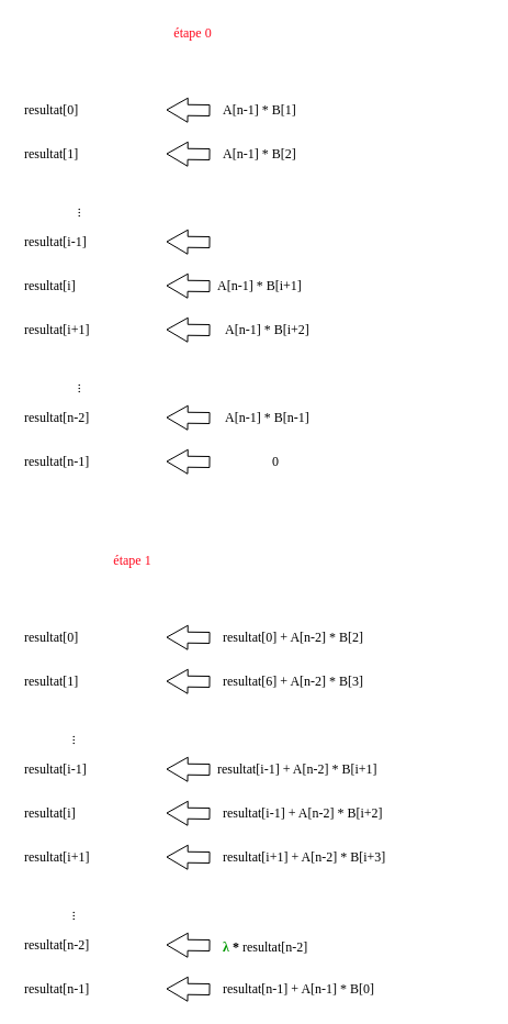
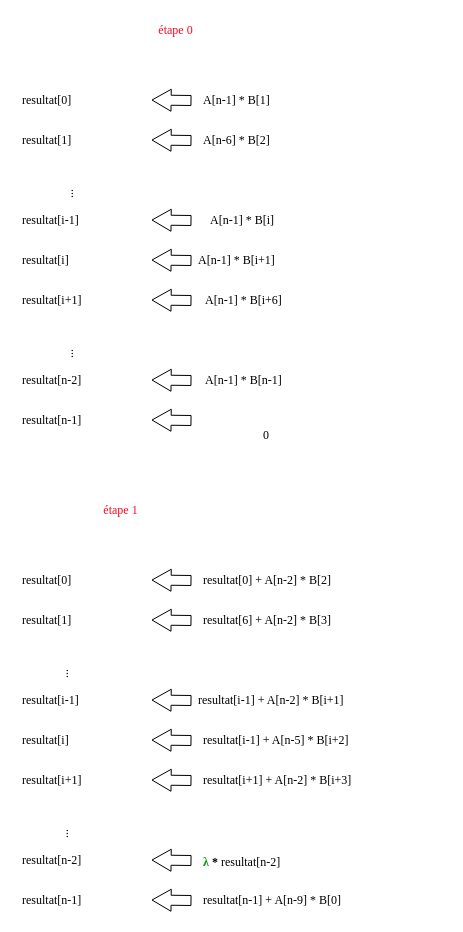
  <mxCell id="0" />
  <mxCell id="1" parent="0" />
  <mxCell id="2" value="&lt;font face=&quot;Lucida Console&quot;&gt;resultat[1]&lt;/font&gt;" style="text;html=1;align=left;verticalAlign=middle;resizable=0;points=[];autosize=1;" parent="1" vertex="1"><mxGeometry x="20" y="130" width="100" height="20" as="geometry" /></mxCell>
  <mxCell id="3" value="" style="shape=flexArrow;endArrow=classic;html=1;endWidth=11;endSize=6.04;align=left;" parent="1" edge="1"><mxGeometry width="50" height="50" relative="1" as="geometry"><mxPoint x="191" y="140" as="sourcePoint" /><mxPoint x="151" y="139.5" as="targetPoint" /></mxGeometry></mxCell>
  <mxCell id="4" value="&lt;font face=&quot;Lucida Console&quot;&gt;resultat[i-1]&lt;/font&gt;" style="text;html=1;align=left;verticalAlign=middle;resizable=0;points=[];autosize=1;" parent="1" vertex="1"><mxGeometry x="20" y="210" width="110" height="20" as="geometry" /></mxCell>
  <mxCell id="5" value="" style="shape=flexArrow;endArrow=classic;html=1;endWidth=11;endSize=6.04;align=left;" parent="1" edge="1"><mxGeometry width="50" height="50" relative="1" as="geometry"><mxPoint x="191" y="220" as="sourcePoint" /><mxPoint x="151" y="219.5" as="targetPoint" /></mxGeometry></mxCell>
  <mxCell id="6" value="&lt;font face=&quot;Lucida Console&quot;&gt;...&lt;/font&gt;" style="text;html=1;align=left;verticalAlign=top;resizable=0;points=[];autosize=1;horizontal=0;spacing=2;labelPosition=center;verticalLabelPosition=middle;" parent="1" vertex="1"><mxGeometry x="55" y="170" width="30" height="30" as="geometry" /></mxCell>
  <mxCell id="7" value="&lt;font face=&quot;Lucida Console&quot;&gt;resultat[i]&lt;/font&gt;" style="text;html=1;align=left;verticalAlign=middle;resizable=0;points=[];autosize=1;" parent="1" vertex="1"><mxGeometry x="20" y="250" width="100" height="20" as="geometry" /></mxCell>
  <mxCell id="8" value="" style="shape=flexArrow;endArrow=classic;html=1;endWidth=11;endSize=6.04;align=left;" parent="1" edge="1"><mxGeometry width="50" height="50" relative="1" as="geometry"><mxPoint x="191" y="260" as="sourcePoint" /><mxPoint x="151" y="259.5" as="targetPoint" /></mxGeometry></mxCell>
  <mxCell id="9" value="&lt;font face=&quot;Lucida Console&quot;&gt;resultat[i+1]&lt;/font&gt;" style="text;html=1;align=left;verticalAlign=middle;resizable=0;points=[];autosize=1;" parent="1" vertex="1"><mxGeometry x="20" y="290" width="110" height="20" as="geometry" /></mxCell>
  <mxCell id="10" value="" style="shape=flexArrow;endArrow=classic;html=1;endWidth=11;endSize=6.04;align=left;" parent="1" edge="1"><mxGeometry width="50" height="50" relative="1" as="geometry"><mxPoint x="191" y="300" as="sourcePoint" /><mxPoint x="151" y="299.5" as="targetPoint" /></mxGeometry></mxCell>
  <mxCell id="11" value="&lt;font face=&quot;Lucida Console&quot;&gt;resultat[n-2]&lt;/font&gt;" style="text;html=1;align=left;verticalAlign=middle;resizable=0;points=[];autosize=1;" parent="1" vertex="1"><mxGeometry x="20" y="370" width="110" height="20" as="geometry" /></mxCell>
  <mxCell id="12" value="" style="shape=flexArrow;endArrow=classic;html=1;endWidth=11;endSize=6.04;align=left;" parent="1" edge="1"><mxGeometry width="50" height="50" relative="1" as="geometry"><mxPoint x="191" y="380" as="sourcePoint" /><mxPoint x="151" y="379.5" as="targetPoint" /></mxGeometry></mxCell>
  <mxCell id="13" value="&lt;font face=&quot;Lucida Console&quot;&gt;...&lt;/font&gt;" style="text;html=1;align=left;verticalAlign=top;resizable=0;points=[];autosize=1;horizontal=0;spacing=2;labelPosition=center;verticalLabelPosition=middle;" parent="1" vertex="1"><mxGeometry x="55" y="330" width="30" height="30" as="geometry" /></mxCell>
- <mxCell id="14" value="&lt;font face=&quot;Lucida Console&quot;&gt;A[n-1] * B[2]&lt;/font&gt;" style="text;html=1;align=left;verticalAlign=middle;resizable=0;points=[];autosize=1;" parent="1" vertex="1"><mxGeometry x="201" y="130" width="110" height="20" as="geometry" /></mxCell>
+ <mxCell id="14" value="&lt;font face=&quot;Lucida Console&quot;&gt;A[n-6] * B[2]&lt;/font&gt;" style="text;html=1;align=left;verticalAlign=middle;resizable=0;points=[];autosize=1;" parent="1" vertex="1"><mxGeometry x="201" y="130" width="110" height="20" as="geometry" /></mxCell>
  <mxCell id="15" value="&lt;font face=&quot;Lucida Console&quot;&gt;resultat[n-1]&lt;/font&gt;" style="text;html=1;align=left;verticalAlign=middle;resizable=0;points=[];autosize=1;" parent="1" vertex="1"><mxGeometry x="20" y="410" width="110" height="20" as="geometry" /></mxCell>
  <mxCell id="16" value="" style="shape=flexArrow;endArrow=classic;html=1;endWidth=11;endSize=6.04;align=left;" parent="1" edge="1"><mxGeometry width="50" height="50" relative="1" as="geometry"><mxPoint x="191" y="420" as="sourcePoint" /><mxPoint x="151" y="419.5" as="targetPoint" /></mxGeometry></mxCell>
  <mxCell id="17" value="&lt;font face=&quot;Lucida Console&quot;&gt;resultat[0]&lt;/font&gt;" style="text;html=1;align=left;verticalAlign=middle;resizable=0;points=[];autosize=1;" parent="1" vertex="1"><mxGeometry x="20" y="90" width="100" height="20" as="geometry" /></mxCell>
  <mxCell id="18" value="" style="shape=flexArrow;endArrow=classic;html=1;endWidth=11;endSize=6.04;align=left;" parent="1" edge="1"><mxGeometry width="50" height="50" relative="1" as="geometry"><mxPoint x="191" y="100" as="sourcePoint" /><mxPoint x="151" y="99.5" as="targetPoint" /></mxGeometry></mxCell>
  <mxCell id="19" value="&lt;font face=&quot;Lucida Console&quot;&gt;A[n-1] * B[1]&lt;/font&gt;" style="text;html=1;align=left;verticalAlign=middle;resizable=0;points=[];autosize=1;" parent="1" vertex="1"><mxGeometry x="201" y="90" width="110" height="20" as="geometry" /></mxCell>
  <mxCell id="20" value="&lt;font face=&quot;Lucida Console&quot;&gt;A[n-1] * B[i+1]&lt;/font&gt;" style="text;html=1;align=left;verticalAlign=middle;resizable=0;points=[];autosize=1;" parent="1" vertex="1"><mxGeometry x="196" y="250" width="120" height="20" as="geometry" /></mxCell>
+ <mxCell id="21" value="&lt;font face=&quot;Lucida Console&quot;&gt;A[n-1] * B[i]&lt;/font&gt;" style="text;html=1;align=left;verticalAlign=middle;resizable=0;points=[];autosize=1;" parent="1" vertex="1"><mxGeometry x="208" y="210" width="110" height="20" as="geometry" /></mxCell>
  <mxCell id="22" value="&lt;font face=&quot;Lucida Console&quot;&gt;A[n-1] * B[n-1]&lt;/font&gt;" style="text;html=1;align=left;verticalAlign=middle;resizable=0;points=[];autosize=1;" parent="1" vertex="1"><mxGeometry x="203" y="370" width="120" height="20" as="geometry" /></mxCell>
- <mxCell id="23" value="&lt;font face=&quot;Lucida Console&quot;&gt;A[n-1] * B[i+2]&lt;/font&gt;" style="text;html=1;align=left;verticalAlign=middle;resizable=0;points=[];autosize=1;" parent="1" vertex="1"><mxGeometry x="203" y="290" width="120" height="20" as="geometry" /></mxCell>
- <mxCell id="24" value="&lt;font face=&quot;Lucida Console&quot;&gt;0&lt;/font&gt;" style="text;html=1;align=left;verticalAlign=middle;resizable=0;points=[];autosize=1;" parent="1" vertex="1"><mxGeometry x="246" y="410" width="20" height="20" as="geometry" /></mxCell>
+ <mxCell id="23" value="&lt;font face=&quot;Lucida Console&quot;&gt;A[n-1] * B[i+6]&lt;/font&gt;" style="text;html=1;align=left;verticalAlign=middle;resizable=0;points=[];autosize=1;" parent="1" vertex="1"><mxGeometry x="203" y="290" width="120" height="20" as="geometry" /></mxCell>
+ <mxCell id="24" value="&lt;font face=&quot;Lucida Console&quot;&gt;0&lt;/font&gt;" style="text;html=1;align=left;verticalAlign=middle;resizable=0;points=[];autosize=1;" parent="1" vertex="1"><mxGeometry x="261" y="425" width="20" height="20" as="geometry" /></mxCell>
  <mxCell id="25" value="&lt;font face=&quot;Lucida Console&quot;&gt;resultat[1]&lt;/font&gt;" style="text;html=1;align=left;verticalAlign=middle;resizable=0;points=[];autosize=1;" parent="1" vertex="1"><mxGeometry x="20" y="610" width="100" height="20" as="geometry" /></mxCell>
  <mxCell id="26" value="" style="shape=flexArrow;endArrow=classic;html=1;endWidth=11;endSize=6.04;align=left;" parent="1" edge="1"><mxGeometry width="50" height="50" relative="1" as="geometry"><mxPoint x="191" y="620" as="sourcePoint" /><mxPoint x="151" y="619.5" as="targetPoint" /></mxGeometry></mxCell>
  <mxCell id="27" value="&lt;font face=&quot;Lucida Console&quot;&gt;resultat[i-1]&lt;/font&gt;" style="text;html=1;align=left;verticalAlign=middle;resizable=0;points=[];autosize=1;" parent="1" vertex="1"><mxGeometry x="20" y="690" width="110" height="20" as="geometry" /></mxCell>
  <mxCell id="28" value="" style="shape=flexArrow;endArrow=classic;html=1;endWidth=11;endSize=6.04;align=left;" parent="1" edge="1"><mxGeometry width="50" height="50" relative="1" as="geometry"><mxPoint x="191" y="700" as="sourcePoint" /><mxPoint x="151" y="699.5" as="targetPoint" /></mxGeometry></mxCell>
  <mxCell id="29" value="&lt;font face=&quot;Lucida Console&quot;&gt;...&lt;/font&gt;" style="text;html=1;align=left;verticalAlign=top;resizable=0;points=[];autosize=1;horizontal=0;spacing=2;labelPosition=center;verticalLabelPosition=middle;" parent="1" vertex="1"><mxGeometry x="50" y="650" width="30" height="30" as="geometry" /></mxCell>
  <mxCell id="30" value="&lt;font face=&quot;Lucida Console&quot;&gt;resultat[i]&lt;/font&gt;" style="text;html=1;align=left;verticalAlign=middle;resizable=0;points=[];autosize=1;" parent="1" vertex="1"><mxGeometry x="20" y="730" width="100" height="20" as="geometry" /></mxCell>
  <mxCell id="31" value="" style="shape=flexArrow;endArrow=classic;html=1;endWidth=11;endSize=6.04;align=left;" parent="1" edge="1"><mxGeometry width="50" height="50" relative="1" as="geometry"><mxPoint x="191" y="740" as="sourcePoint" /><mxPoint x="151" y="739.5" as="targetPoint" /></mxGeometry></mxCell>
  <mxCell id="32" value="&lt;font face=&quot;Lucida Console&quot;&gt;resultat[i+1]&lt;/font&gt;" style="text;html=1;align=left;verticalAlign=middle;resizable=0;points=[];autosize=1;" parent="1" vertex="1"><mxGeometry x="20" y="770" width="110" height="20" as="geometry" /></mxCell>
  <mxCell id="33" value="" style="shape=flexArrow;endArrow=classic;html=1;endWidth=11;endSize=6.04;align=left;" parent="1" edge="1"><mxGeometry width="50" height="50" relative="1" as="geometry"><mxPoint x="191" y="780" as="sourcePoint" /><mxPoint x="151" y="779.5" as="targetPoint" /></mxGeometry></mxCell>
  <mxCell id="34" value="&lt;font face=&quot;Lucida Console&quot;&gt;resultat[n-2]&lt;/font&gt;" style="text;html=1;align=left;verticalAlign=middle;resizable=0;points=[];autosize=1;" parent="1" vertex="1"><mxGeometry x="20" y="850" width="110" height="20" as="geometry" /></mxCell>
  <mxCell id="35" value="" style="shape=flexArrow;endArrow=classic;html=1;endWidth=11;endSize=6.04;align=left;" parent="1" edge="1"><mxGeometry width="50" height="50" relative="1" as="geometry"><mxPoint x="191" y="860" as="sourcePoint" /><mxPoint x="151" y="859.5" as="targetPoint" /></mxGeometry></mxCell>
  <mxCell id="36" value="&lt;font face=&quot;Lucida Console&quot;&gt;...&lt;/font&gt;" style="text;html=1;align=left;verticalAlign=top;resizable=0;points=[];autosize=1;horizontal=0;spacing=2;labelPosition=center;verticalLabelPosition=middle;" parent="1" vertex="1"><mxGeometry x="50" y="810" width="30" height="30" as="geometry" /></mxCell>
  <mxCell id="37" value="&lt;font face=&quot;Lucida Console&quot;&gt;resultat[n-1]&lt;/font&gt;" style="text;html=1;align=left;verticalAlign=middle;resizable=0;points=[];autosize=1;" parent="1" vertex="1"><mxGeometry x="20" y="890" width="110" height="20" as="geometry" /></mxCell>
  <mxCell id="38" value="" style="shape=flexArrow;endArrow=classic;html=1;endWidth=11;endSize=6.04;align=left;" parent="1" edge="1"><mxGeometry width="50" height="50" relative="1" as="geometry"><mxPoint x="191" y="900" as="sourcePoint" /><mxPoint x="151" y="899.5" as="targetPoint" /></mxGeometry></mxCell>
  <mxCell id="39" value="&lt;font face=&quot;Lucida Console&quot;&gt;resultat[0]&lt;/font&gt;" style="text;html=1;align=left;verticalAlign=middle;resizable=0;points=[];autosize=1;" parent="1" vertex="1"><mxGeometry x="20" y="570" width="100" height="20" as="geometry" /></mxCell>
  <mxCell id="40" value="" style="shape=flexArrow;endArrow=classic;html=1;endWidth=11;endSize=6.04;align=left;" parent="1" edge="1"><mxGeometry width="50" height="50" relative="1" as="geometry"><mxPoint x="191" y="580" as="sourcePoint" /><mxPoint x="151" y="579.5" as="targetPoint" /></mxGeometry></mxCell>
  <mxCell id="41" value="&lt;font face=&quot;Lucida Console&quot;&gt;resultat[6] + A[n-2] * B[3]&lt;/font&gt;" style="text;html=1;align=left;verticalAlign=middle;resizable=0;points=[];autosize=1;" parent="1" vertex="1"><mxGeometry x="201" y="610" width="210" height="20" as="geometry" /></mxCell>
  <mxCell id="42" value="&lt;font face=&quot;Lucida Console&quot;&gt;resultat[i-1] + A[n-2] * B[i+1]&lt;br&gt;&lt;/font&gt;" style="text;html=1;align=left;verticalAlign=middle;resizable=0;points=[];autosize=1;" parent="1" vertex="1"><mxGeometry x="196" y="690" width="240" height="20" as="geometry" /></mxCell>
- <mxCell id="43" value="&lt;font face=&quot;Lucida Console&quot;&gt;resultat[i-1] + A[n-2] * B[i+2]&lt;br&gt;&lt;/font&gt;" style="text;html=1;align=left;verticalAlign=middle;resizable=0;points=[];autosize=1;" parent="1" vertex="1"><mxGeometry x="201" y="730" width="240" height="20" as="geometry" /></mxCell>
+ <mxCell id="43" value="&lt;font face=&quot;Lucida Console&quot;&gt;resultat[i-1] + A[n-5] * B[i+2]&lt;br&gt;&lt;/font&gt;" style="text;html=1;align=left;verticalAlign=middle;resizable=0;points=[];autosize=1;" parent="1" vertex="1"><mxGeometry x="201" y="730" width="240" height="20" as="geometry" /></mxCell>
  <mxCell id="44" value="&lt;font face=&quot;Lucida Console&quot;&gt;resultat[i+1] + A[n-2] * B[i+3]&lt;br&gt;&lt;/font&gt;" style="text;html=1;align=left;verticalAlign=middle;resizable=0;points=[];autosize=1;" parent="1" vertex="1"><mxGeometry x="201" y="770" width="240" height="20" as="geometry" /></mxCell>
  <mxCell id="45" value="&lt;font style=&quot;font-size: 16px&quot; face=&quot;Lucida Console&quot; color=&quot;#009900&quot;&gt;&lt;b&gt;&lt;font style=&quot;font-size: 12px&quot;&gt;&lt;span&gt;λ &lt;font style=&quot;font-size: 12px&quot; color=&quot;#000000&quot;&gt;*&lt;/font&gt; &lt;/span&gt;&lt;/font&gt;&lt;/b&gt;&lt;/font&gt;&lt;font face=&quot;Lucida Console&quot;&gt;resultat[n-2]&lt;/font&gt;" style="text;html=1;align=left;verticalAlign=middle;resizable=0;points=[];autosize=1;" parent="1" vertex="1"><mxGeometry x="201" y="850" width="140" height="20" as="geometry" /></mxCell>
- <mxCell id="46" value="&lt;font face=&quot;Lucida Console&quot;&gt;resultat[n-1] + A[n-1] * B[0]&lt;br&gt;&lt;/font&gt;" style="text;html=1;align=left;verticalAlign=middle;resizable=0;points=[];autosize=1;" parent="1" vertex="1"><mxGeometry x="201" y="890" width="230" height="20" as="geometry" /></mxCell>
+ <mxCell id="46" value="&lt;font face=&quot;Lucida Console&quot;&gt;resultat[n-1] + A[n-9] * B[0]&lt;br&gt;&lt;/font&gt;" style="text;html=1;align=left;verticalAlign=middle;resizable=0;points=[];autosize=1;" parent="1" vertex="1"><mxGeometry x="201" y="890" width="230" height="20" as="geometry" /></mxCell>
  <mxCell id="47" value="&lt;font face=&quot;Lucida Console&quot;&gt;resultat[0] + A[n-2] * B[2]&lt;br&gt;&lt;/font&gt;" style="text;html=1;align=left;verticalAlign=middle;resizable=0;points=[];autosize=1;" parent="1" vertex="1"><mxGeometry x="201" y="570" width="210" height="20" as="geometry" /></mxCell>
  <mxCell id="48" value="&lt;font face=&quot;Lucida Console&quot; color=&quot;#FF071C&quot;&gt;étape 0&lt;/font&gt;" style="text;html=1;align=center;verticalAlign=middle;resizable=0;points=[];autosize=1;" parent="1" vertex="1"><mxGeometry x="140" y="20" width="70" height="20" as="geometry" /></mxCell>
  <mxCell id="49" value="&lt;font face=&quot;Lucida Console&quot; color=&quot;#FF071C&quot;&gt;étape 1&lt;/font&gt;" style="text;html=1;align=center;verticalAlign=middle;resizable=0;points=[];autosize=1;" parent="1" vertex="1"><mxGeometry x="85" y="500" width="70" height="20" as="geometry" /></mxCell>
